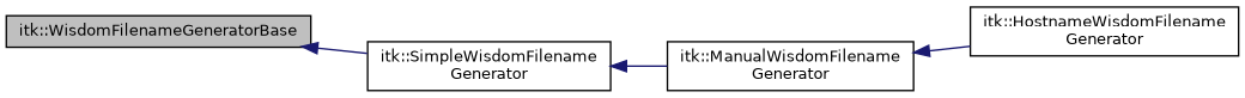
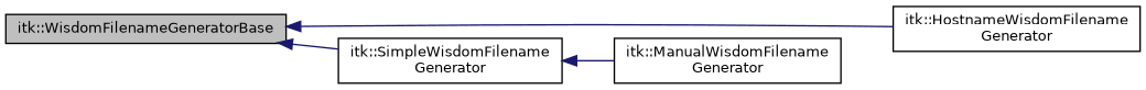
  digraph {
    rankdir=LR
    node [color=black fillcolor=white fontname=Helvetica fontsize=10 shape=record style=filled]
    edge [color=midnightblue dir=back fontname=Helvetica fontsize=10 labelfontname=Helvetica labelfontsize=10 style=solid]
    n1 [fillcolor=grey75 fontcolor=black height=0.2 label="itk::WisdomFilenameGeneratorBase" width=0.4]
    n2 [height=0.2 label="itk::HostnameWisdomFilename\lGenerator" width=0.4]
    n3 [height=0.2 label="itk::SimpleWisdomFilename\lGenerator" width=0.4]
    n4 [height=0.2 label="itk::ManualWisdomFilename\lGenerator" width=0.4]
-   n4 -> n2
+   n1 -> n2
    n1 -> n3
    n3 -> n4
  }
